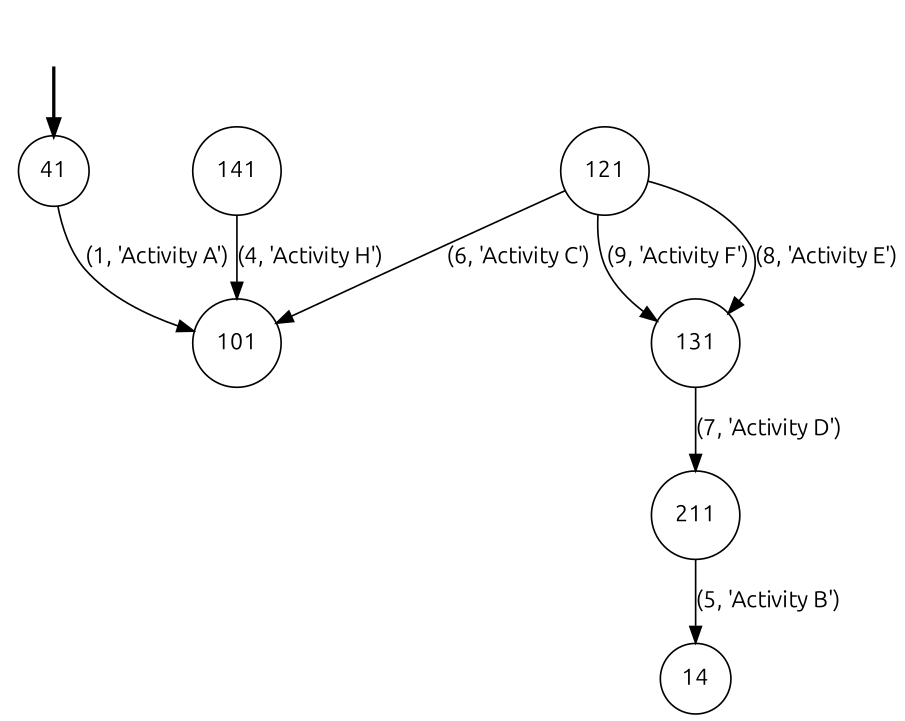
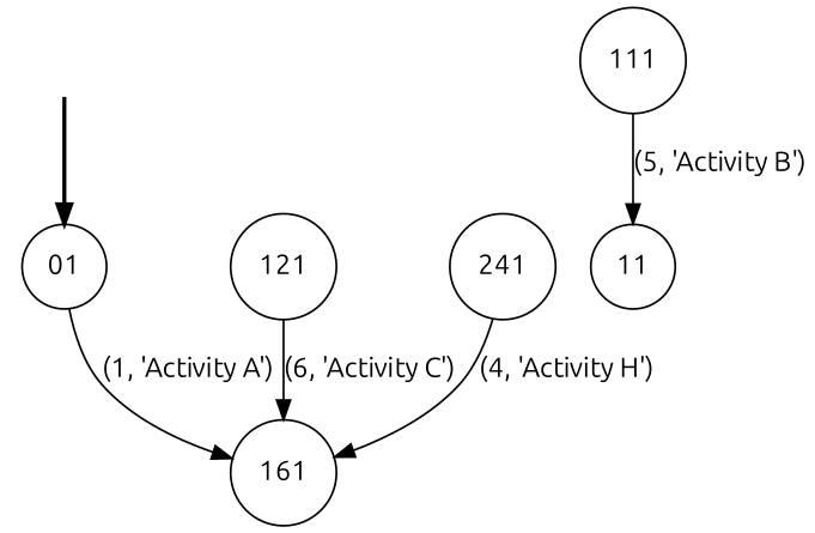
  digraph {
    fontname=Ubuntu
    node [fontname=Ubuntu shape=circle]
    edge [fontname=Ubuntu]
    fake [style=invisible shape=""]
-   01 [label=41]
-   101
+   01
+   101 [label=161]
    121
-   131
-   111 [label=211]
-   11 [label=14]
-   141
+   111
+   11
+   141 [label=241]
    fake -> 01 [style=bold]
    01 -> 101 [label="(1, 'Activity A')"]
    121 -> 101 [label="(6, 'Activity C')"]
-   121 -> 131 [label="(9, 'Activity F')"]
-   121 -> 131 [label="(8, 'Activity E')"]
-   131 -> 111 [label="(7, 'Activity D')"]
    111 -> 11 [label="(5, 'Activity B')"]
    141 -> 101 [label="(4, 'Activity H')"]
  }
